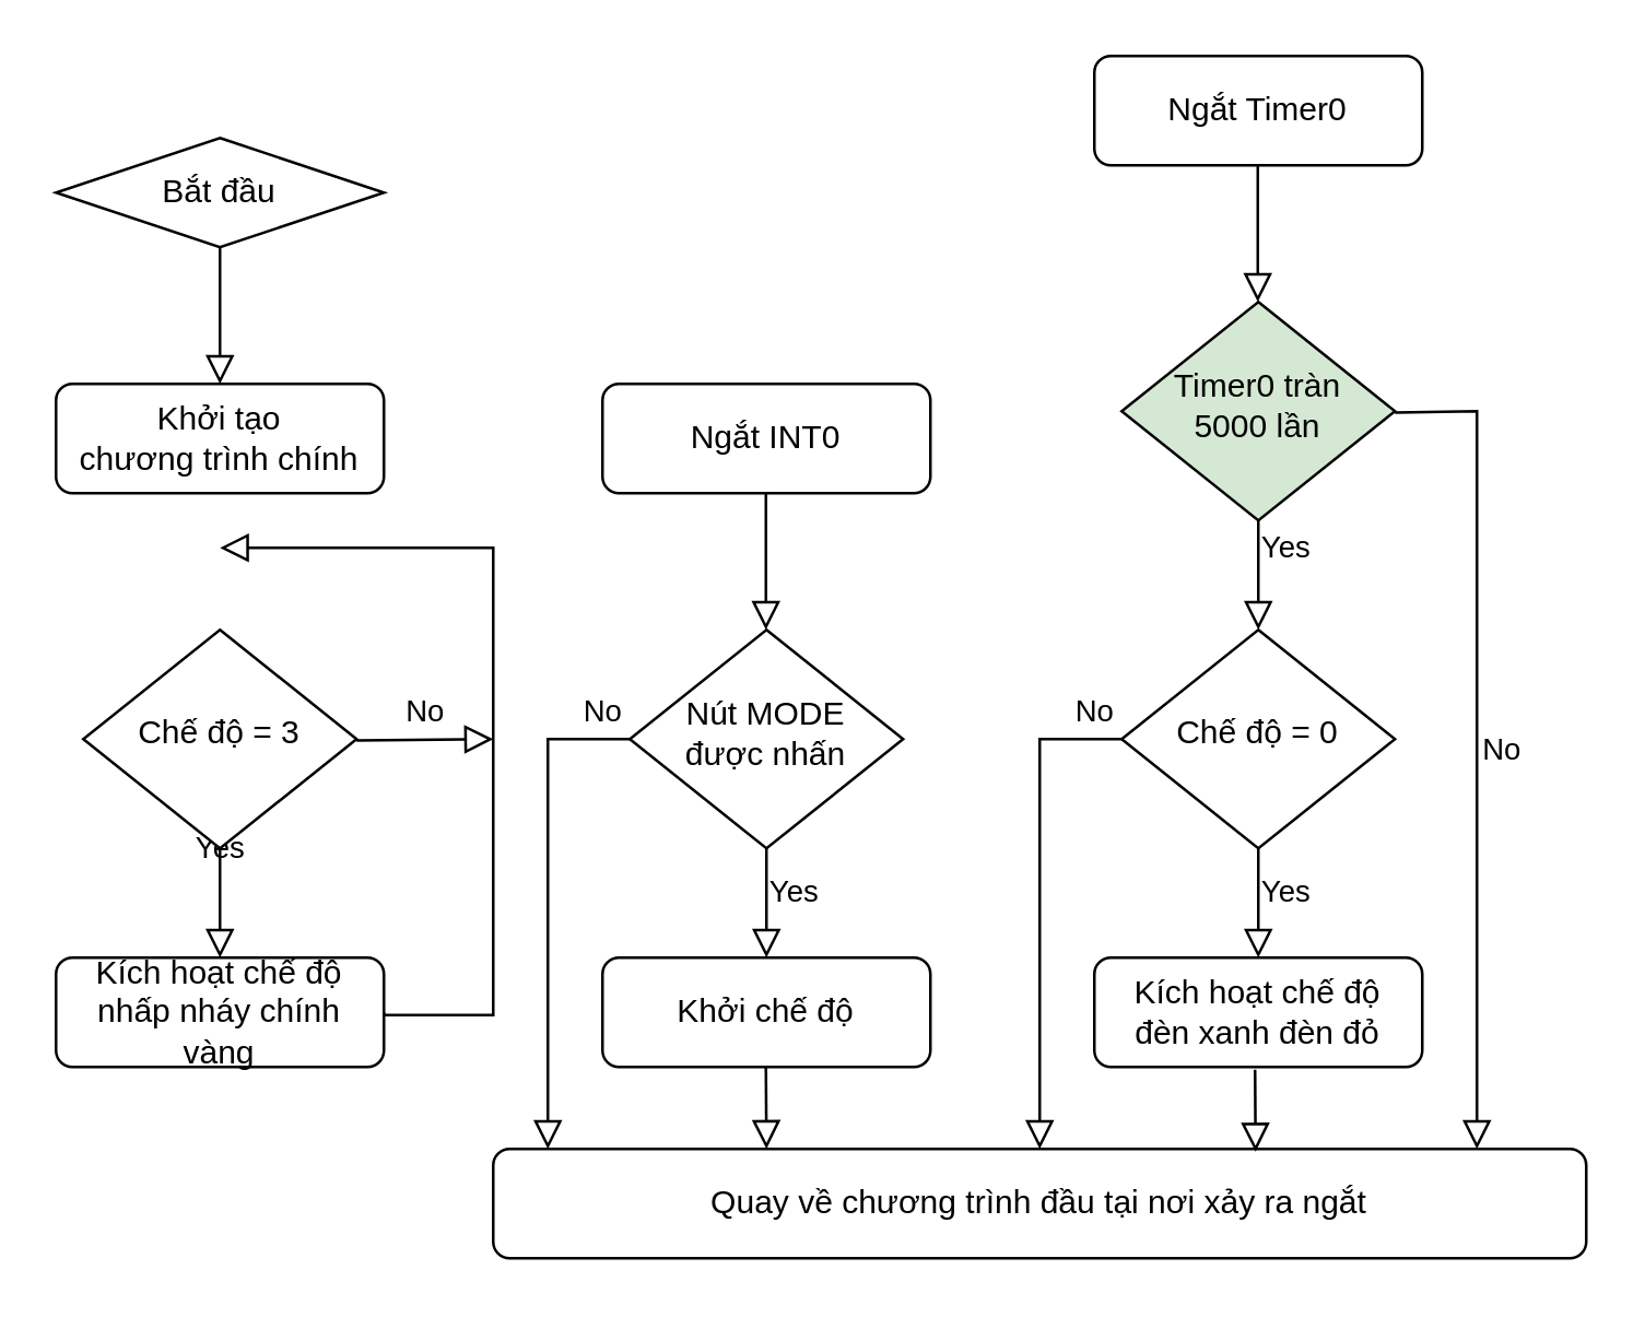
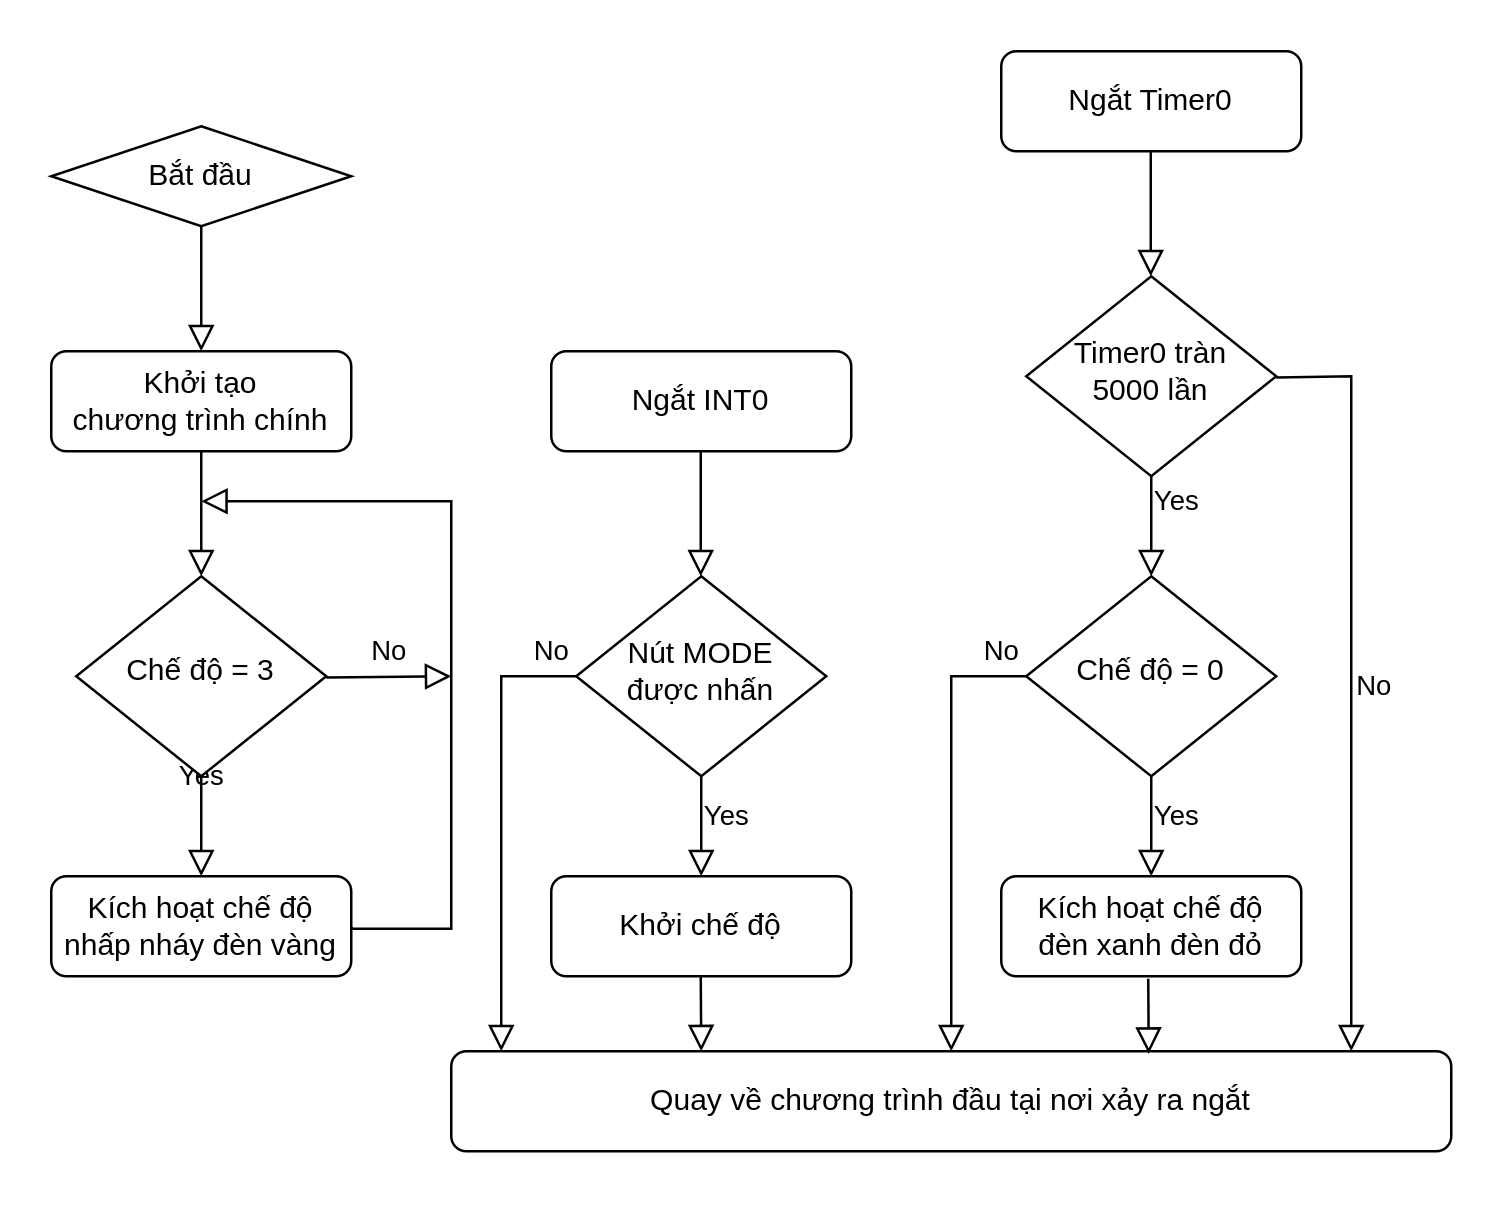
  <mxCell id="0" />
  <mxCell id="1" parent="0" />
+ <mxCell id="2" value="" style="rounded=0;html=1;jettySize=auto;orthogonalLoop=1;fontSize=11;endArrow=block;endFill=0;endSize=8;strokeWidth=1;shadow=0;labelBackgroundColor=none;edgeStyle=orthogonalEdgeStyle;" parent="1" source="3" target="6" edge="1"><mxGeometry relative="1" as="geometry" /></mxCell>
  <mxCell id="3" value="Khởi tạo&lt;br&gt;chương trình chính" style="rounded=1;whiteSpace=wrap;html=1;fontSize=12;glass=0;strokeWidth=1;shadow=0;" parent="1" vertex="1"><mxGeometry x="20" y="140" width="120" height="40" as="geometry" /></mxCell>
  <mxCell id="4" value="Yes" style="rounded=0;html=1;jettySize=auto;orthogonalLoop=1;fontSize=11;endArrow=block;endFill=0;endSize=8;strokeWidth=1;shadow=0;labelBackgroundColor=none;edgeStyle=orthogonalEdgeStyle;" parent="1" source="6" edge="1"><mxGeometry y="20" relative="1" as="geometry"><mxPoint as="offset" /><mxPoint x="80" y="350" as="targetPoint" /></mxGeometry></mxCell>
  <mxCell id="5" value="No" style="rounded=0;html=1;jettySize=auto;orthogonalLoop=1;fontSize=11;endArrow=block;endFill=0;endSize=8;strokeWidth=1;shadow=0;labelBackgroundColor=none;movable=1;resizable=1;rotatable=1;deletable=1;editable=1;locked=0;connectable=1;exitX=1;exitY=0.75;exitDx=0;exitDy=0;" parent="1" edge="1"><mxGeometry x="0.025" y="10" relative="1" as="geometry"><mxPoint x="-1" as="offset" /><mxPoint x="130" y="270.48" as="sourcePoint" /><mxPoint x="180" y="270" as="targetPoint" /></mxGeometry></mxCell>
  <mxCell id="6" value="Chế độ = 3" style="rhombus;whiteSpace=wrap;html=1;shadow=0;fontFamily=Helvetica;fontSize=12;align=center;strokeWidth=1;spacing=6;spacingTop=-4;" parent="1" vertex="1"><mxGeometry x="30" y="230" width="100" height="80" as="geometry" /></mxCell>
- <mxCell id="7" value="Kích hoạt chế độ&lt;br&gt;nhấp nháy chính vàng" style="rounded=1;whiteSpace=wrap;html=1;fontSize=12;glass=0;strokeWidth=1;shadow=0;" parent="1" vertex="1"><mxGeometry x="20" y="350" width="120" height="40" as="geometry" /></mxCell>
+ <mxCell id="7" value="Kích hoạt chế độ&lt;br&gt;nhấp nháy đèn vàng" style="rounded=1;whiteSpace=wrap;html=1;fontSize=12;glass=0;strokeWidth=1;shadow=0;" parent="1" vertex="1"><mxGeometry x="20" y="350" width="120" height="40" as="geometry" /></mxCell>
  <mxCell id="8" value="Yes" style="rounded=0;html=1;jettySize=auto;orthogonalLoop=1;fontSize=11;endArrow=block;endFill=0;endSize=8;strokeWidth=1;shadow=0;labelBackgroundColor=none;" edge="1" parent="1" source="9"><mxGeometry x="-0.208" y="10" relative="1" as="geometry"><mxPoint as="offset" /><mxPoint x="280" y="350" as="targetPoint" /></mxGeometry></mxCell>
  <mxCell id="9" value="Nút MODE&lt;br&gt;được nhấn" style="rhombus;whiteSpace=wrap;html=1;shadow=0;fontFamily=Helvetica;fontSize=12;align=center;strokeWidth=1;spacing=6;spacingTop=-4;" vertex="1" parent="1"><mxGeometry x="230" y="230" width="100" height="80" as="geometry" /></mxCell>
  <mxCell id="10" value="Ngắt INT0" style="rounded=1;whiteSpace=wrap;html=1;fontSize=12;glass=0;strokeWidth=1;shadow=0;" vertex="1" parent="1"><mxGeometry x="220" y="140" width="120" height="40" as="geometry" /></mxCell>
  <mxCell id="11" value="" style="rounded=0;html=1;jettySize=auto;orthogonalLoop=1;fontSize=11;endArrow=block;endFill=0;endSize=8;strokeWidth=1;shadow=0;labelBackgroundColor=none;edgeStyle=orthogonalEdgeStyle;" edge="1" parent="1"><mxGeometry relative="1" as="geometry"><mxPoint x="279.8" y="180" as="sourcePoint" /><mxPoint x="279.8" y="230" as="targetPoint" /></mxGeometry></mxCell>
  <mxCell id="12" value="No" style="rounded=0;html=1;jettySize=auto;orthogonalLoop=1;fontSize=11;endArrow=block;endFill=0;endSize=8;strokeWidth=1;shadow=0;labelBackgroundColor=none;movable=1;resizable=1;rotatable=1;deletable=1;editable=1;locked=0;connectable=1;exitX=0;exitY=0.5;exitDx=0;exitDy=0;" edge="1" parent="1"><mxGeometry x="-0.889" y="-10" relative="1" as="geometry"><mxPoint as="offset" /><mxPoint x="230" y="270" as="sourcePoint" /><mxPoint x="200" y="420" as="targetPoint" /><Array as="points"><mxPoint x="200" y="270" /></Array></mxGeometry></mxCell>
  <mxCell id="13" value="Khởi chế độ" style="rounded=1;whiteSpace=wrap;html=1;fontSize=12;glass=0;strokeWidth=1;shadow=0;" vertex="1" parent="1"><mxGeometry x="220" y="350" width="120" height="40" as="geometry" /></mxCell>
  <mxCell id="14" value="Yes" style="rounded=0;html=1;jettySize=auto;orthogonalLoop=1;fontSize=11;endArrow=block;endFill=0;endSize=8;strokeWidth=1;shadow=0;labelBackgroundColor=none;" edge="1" parent="1" source="15"><mxGeometry x="-0.208" y="10" relative="1" as="geometry"><mxPoint as="offset" /><mxPoint x="460" y="350" as="targetPoint" /></mxGeometry></mxCell>
  <mxCell id="15" value="Chế độ = 0" style="rhombus;whiteSpace=wrap;html=1;shadow=0;fontFamily=Helvetica;fontSize=12;align=center;strokeWidth=1;spacing=6;spacingTop=-4;" vertex="1" parent="1"><mxGeometry x="410" y="230" width="100" height="80" as="geometry" /></mxCell>
  <mxCell id="16" value="Ngắt Timer0" style="rounded=1;whiteSpace=wrap;html=1;fontSize=12;glass=0;strokeWidth=1;shadow=0;" vertex="1" parent="1"><mxGeometry x="400" y="20" width="120" height="40" as="geometry" /></mxCell>
  <mxCell id="17" value="" style="rounded=0;html=1;jettySize=auto;orthogonalLoop=1;fontSize=11;endArrow=block;endFill=0;endSize=8;strokeWidth=1;shadow=0;labelBackgroundColor=none;edgeStyle=orthogonalEdgeStyle;" edge="1" parent="1"><mxGeometry relative="1" as="geometry"><mxPoint x="459.8" as="sourcePoint" y="60" /><mxPoint x="459.8" y="110" as="targetPoint" /></mxGeometry></mxCell>
  <mxCell id="18" value="No" style="rounded=0;html=1;jettySize=auto;orthogonalLoop=1;fontSize=11;endArrow=block;endFill=0;endSize=8;strokeWidth=1;shadow=0;labelBackgroundColor=none;movable=1;resizable=1;rotatable=1;deletable=1;editable=1;locked=0;connectable=1;exitX=0;exitY=0.5;exitDx=0;exitDy=0;" edge="1" parent="1"><mxGeometry x="-0.889" y="-10" relative="1" as="geometry"><mxPoint as="offset" /><mxPoint x="410" y="270" as="sourcePoint" /><mxPoint x="380" y="420" as="targetPoint" /><Array as="points"><mxPoint x="380" y="270" /></Array></mxGeometry></mxCell>
  <mxCell id="19" value="Kích hoạt chế độ&lt;br&gt;đèn xanh đèn đỏ" style="rounded=1;whiteSpace=wrap;html=1;fontSize=12;glass=0;strokeWidth=1;shadow=0;" vertex="1" parent="1"><mxGeometry x="400" y="350" width="120" height="40" as="geometry" /></mxCell>
  <mxCell id="20" value="" style="rounded=0;html=1;jettySize=auto;orthogonalLoop=1;fontSize=11;endArrow=block;endFill=0;endSize=8;strokeWidth=1;shadow=0;labelBackgroundColor=none;edgeStyle=orthogonalEdgeStyle;exitX=1;exitY=0.5;exitDx=0;exitDy=0;" edge="1" parent="1"><mxGeometry relative="1" as="geometry"><mxPoint x="140" y="370" as="sourcePoint" /><mxPoint x="80" y="200" as="targetPoint" /><Array as="points"><mxPoint x="140" y="371" /><mxPoint x="180" y="371" /><mxPoint x="180" y="200" /><mxPoint x="150" y="200" /></Array></mxGeometry></mxCell>
  <mxCell id="21" value="Quay về chương trình đầu tại nơi xảy ra ngắt" style="rounded=1;whiteSpace=wrap;html=1;fontSize=12;glass=0;strokeWidth=1;shadow=0;" vertex="1" parent="1"><mxGeometry x="180" y="420" width="400" height="40" as="geometry" /></mxCell>
  <mxCell id="22" value="" style="rounded=0;html=1;jettySize=auto;orthogonalLoop=1;fontSize=11;endArrow=block;endFill=0;endSize=8;strokeWidth=1;shadow=0;labelBackgroundColor=none;edgeStyle=orthogonalEdgeStyle;" edge="1" parent="1"><mxGeometry relative="1" as="geometry"><mxPoint x="279.8" y="390" as="sourcePoint" /><mxPoint x="280" y="420" as="targetPoint" /></mxGeometry></mxCell>
  <mxCell id="23" value="" style="rounded=0;html=1;jettySize=auto;orthogonalLoop=1;fontSize=11;endArrow=block;endFill=0;endSize=8;strokeWidth=1;shadow=0;labelBackgroundColor=none;edgeStyle=orthogonalEdgeStyle;" edge="1" parent="1"><mxGeometry relative="1" as="geometry"><mxPoint x="458.8" y="391" as="sourcePoint" /><mxPoint x="459" y="421" as="targetPoint" /></mxGeometry></mxCell>
  <mxCell id="24" value="" style="rounded=0;html=1;jettySize=auto;orthogonalLoop=1;fontSize=11;endArrow=block;endFill=0;endSize=8;strokeWidth=1;shadow=0;labelBackgroundColor=none;edgeStyle=orthogonalEdgeStyle;" edge="1" parent="1" source="25"><mxGeometry relative="1" as="geometry"><mxPoint x="80" y="140" as="targetPoint" /></mxGeometry></mxCell>
  <mxCell id="25" value="Bắt đầu" style="rhombus;whiteSpace=wrap;html=1;fontSize=12;glass=0;strokeWidth=1;shadow=0;" vertex="1" parent="1"><mxGeometry x="20" y="50" width="120" height="40" as="geometry" /></mxCell>
  <mxCell id="26" value="Yes" style="rounded=0;html=1;jettySize=auto;orthogonalLoop=1;fontSize=11;endArrow=block;endFill=0;endSize=8;strokeWidth=1;shadow=0;labelBackgroundColor=none;edgeStyle=orthogonalEdgeStyle;" edge="1" parent="1" source="28"><mxGeometry x="-0.506" y="10" relative="1" as="geometry"><mxPoint as="offset" /><mxPoint x="460" y="230" as="targetPoint" /></mxGeometry></mxCell>
  <mxCell id="27" value="No" style="rounded=0;html=1;jettySize=auto;orthogonalLoop=1;fontSize=11;endArrow=block;endFill=0;endSize=8;strokeWidth=1;shadow=0;labelBackgroundColor=none;movable=1;resizable=1;rotatable=1;deletable=1;editable=1;locked=0;connectable=1;exitX=1;exitY=0.75;exitDx=0;exitDy=0;entryX=0.9;entryY=0;entryDx=0;entryDy=0;entryPerimeter=0;" edge="1" parent="1" target="21"><mxGeometry x="0.025" y="10" relative="1" as="geometry"><mxPoint x="-1" as="offset" /><mxPoint x="510" y="150.48" as="sourcePoint" /><mxPoint x="550" y="200" as="targetPoint" /><Array as="points"><mxPoint x="540" y="150" /></Array></mxGeometry></mxCell>
- <mxCell id="28" value="Timer0 tràn&lt;br&gt;5000 lần" style="rhombus;whiteSpace=wrap;html=1;shadow=0;fontFamily=Helvetica;fontSize=12;align=center;strokeWidth=1;spacing=6;spacingTop=-4;fillColor=#d5e8d4;" vertex="1" parent="1"><mxGeometry x="410" y="110" width="100" height="80" as="geometry" /></mxCell>
+ <mxCell id="28" value="Timer0 tràn&lt;br&gt;5000 lần" style="rhombus;whiteSpace=wrap;html=1;shadow=0;fontFamily=Helvetica;fontSize=12;align=center;strokeWidth=1;spacing=6;spacingTop=-4;" vertex="1" parent="1"><mxGeometry x="410" y="110" width="100" height="80" as="geometry" /></mxCell>
